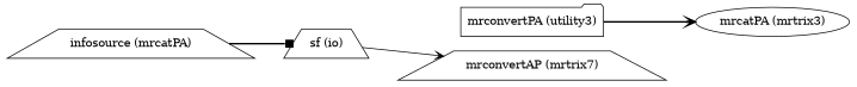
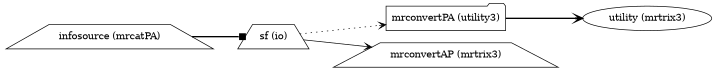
  strict digraph {
    rankdir=LR
    node [shape=trapezium]
    edge [arrowhead=vee style=bold]
    n1 [label="infosource (mrcatPA)"]
    "sf (io)"
    n3 [label="mrconvertPA (utility3)" shape=folder]
-   "mrconvertAP (mrtrix3)" [label="mrconvertAP (mrtrix7)"]
-   "mrcatPA (mrtrix3)" [shape=ellipse]
+   "mrconvertAP (mrtrix3)"
+   "mrcatPA (mrtrix3)" [shape=ellipse label="utility (mrtrix3)"]
    n1 -> "sf (io)" [arrowhead=box]
+   "sf (io)" -> n3 [style=dotted]
    "sf (io)" -> "mrconvertAP (mrtrix3)" [style=solid]
    n3 -> "mrcatPA (mrtrix3)"
  }
